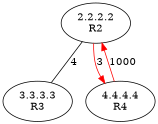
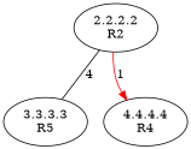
  digraph {
    edge [dir=forward color=red]
    n1 [label="2.2.2.2\nR2"]
-   n2 [label="3.3.3.3\nR3"]
+   n2 [label="3.3.3.3\nR5"]
    n3 [label="4.4.4.4\nR4"]
    n1 -> n2 [dir=none label=4 color=""]
-   n1 -> n3 [label=3]
-   n3 -> n1 [label=1000]
+   n1 -> n3 [label=1]
  }
